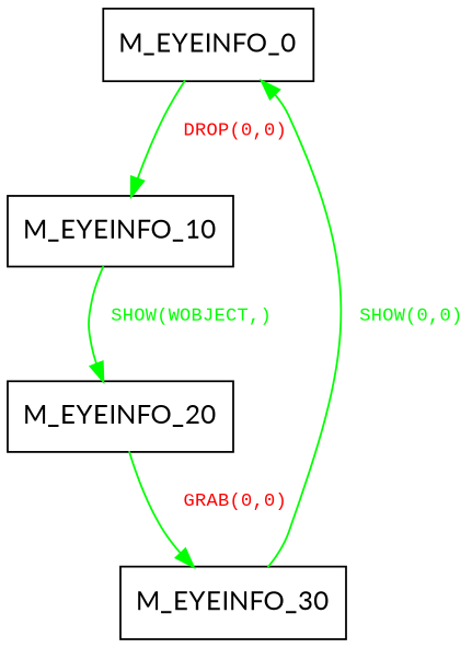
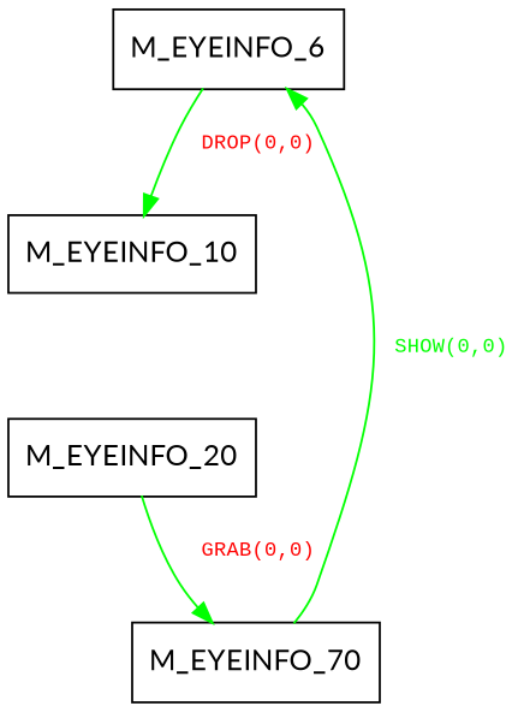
  digraph {
    fontname=Lato
    node [fontname=Lato shape=record]
    edge [color=green fontcolor=red fontname=Lato]
-   M_EYEINFO_0
+   M_EYEINFO_0 [label=M_EYEINFO_6]
    M_EYEINFO_10
    M_EYEINFO_20
-   M_EYEINFO_30
+   M_EYEINFO_30 [label=M_EYEINFO_70]
    M_EYEINFO_0 -> M_EYEINFO_10 [label=< <font face="Courier New" point-size="10"> DROP(0,0)<br/> </font>>]
-   M_EYEINFO_10 -> M_EYEINFO_20 [fontcolor=green label=< <font face="Courier New" point-size="10"> SHOW(WOBJECT,)<br/> </font>>]
    M_EYEINFO_20 -> M_EYEINFO_30 [label=< <font face="Courier New" point-size="10"> GRAB(0,0)<br/> </font>>]
    M_EYEINFO_30 -> M_EYEINFO_0 [fontcolor=green label=< <font face="Courier New" point-size="10"> SHOW(0,0)<br/> </font>>]
  }
